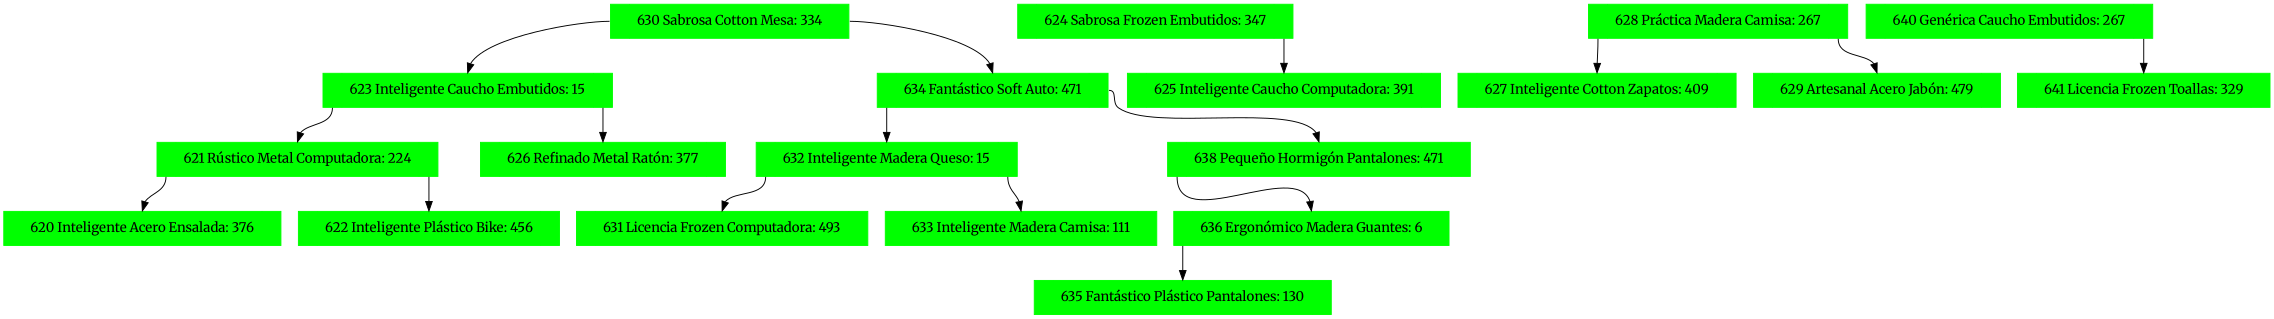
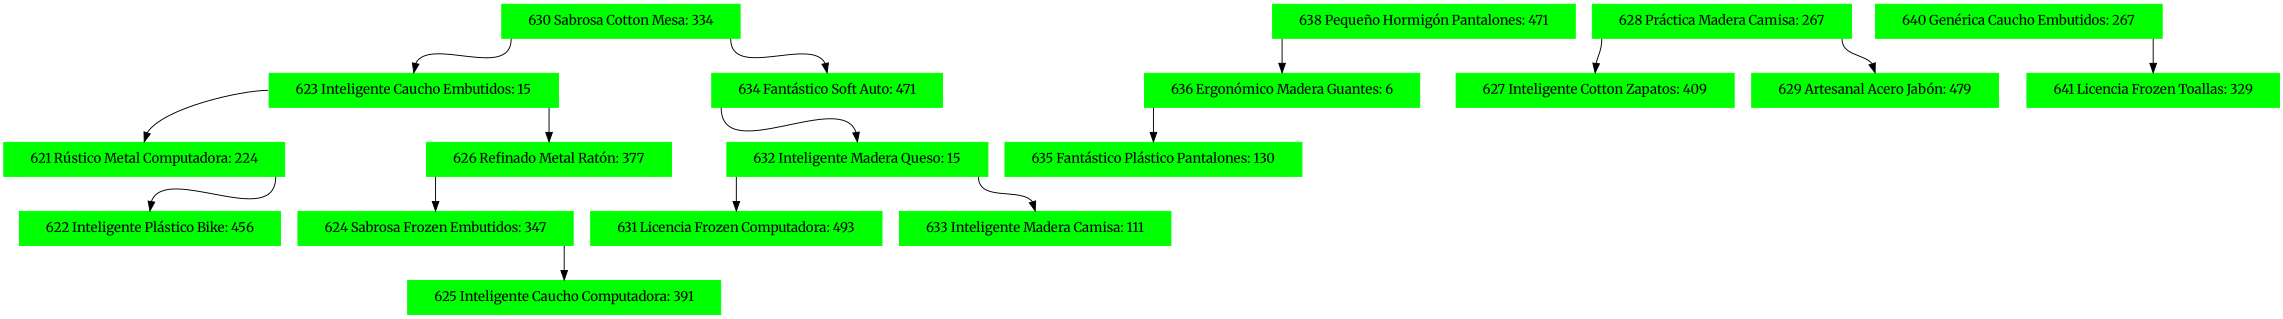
  digraph {
    fontname=Merriweather
    node [color=green fontname=Merriweather shape=record style=filled]
    edge [fontname=Merriweather headport=f1 tailport=f0]
    n1 [label="<f0>|<f1>630  Sabrosa Cotton Mesa: 334|<f2>"]
    n2 [label="<f0>|<f1>623 Inteligente Caucho Embutidos: 15|<f2>"]
    n3 [label="<f0>|<f1>634 Fantástico Soft Auto: 471|<f2>"]
    n4 [label="<f0>|<f1>621 Rústico Metal Computadora: 224|<f2>"]
    n5 [label="<f0>|<f1>626 Refinado Metal Ratón: 377|<f2>"]
    n6 [label="<f0>|<f1>632 Inteligente Madera Queso: 15|<f2>"]
    n7 [label="<f0>|<f1>638 Pequeño Hormigón Pantalones: 471|<f2>"]
-   n8 [label="<f0>|<f1>620 Inteligente Acero Ensalada: 376|<f2>"]
    n9 [label="<f0>|<f1>622 Inteligente Plástico Bike: 456|<f2>"]
    n10 [label="<f0>|<f1>624 Sabrosa Frozen Embutidos: 347|<f2>"]
    n11 [label="<f0>|<f1>625 Inteligente Caucho Computadora: 391|<f2>"]
    n12 [label="<f0>|<f1>628 Práctica Madera Camisa: 267|<f2>"]
    n13 [label="<f0>|<f1>627 Inteligente Cotton Zapatos: 409|<f2>"]
    n14 [label="<f0>|<f1>629 Artesanal Acero Jabón: 479|<f2>"]
    n15 [label="<f0>|<f1>631 Licencia Frozen Computadora: 493|<f2>"]
    n16 [label="<f0>|<f1>633 Inteligente Madera Camisa: 111|<f2>"]
    n17 [label="<f0>|<f1>636 Ergonómico Madera Guantes: 6|<f2>"]
    n18 [label="<f0>|<f1>635 Fantástico Plástico Pantalones: 130|<f2>"]
    n19 [label="<f0>|<f1>640 Genérica Caucho Embutidos: 267|<f2>"]
    n20 [label="<f0>|<f1>641 Licencia Frozen Toallas: 329|<f2>"]
    n1 -> n2
    n1 -> n3 [tailport=f2]
    n2 -> n4
    n2 -> n5 [tailport=f2]
    n3 -> n6
-   n3 -> n7 [tailport=f2]
-   n4 -> n8
    n4 -> n9 [tailport=f2]
+   n5 -> n10
    n6 -> n15
    n6 -> n16 [tailport=f2]
    n7 -> n17
    n10 -> n11 [tailport=f2]
    n12 -> n13
    n12 -> n14 [tailport=f2]
    n17 -> n18
    n19 -> n20 [tailport=f2]
  }
